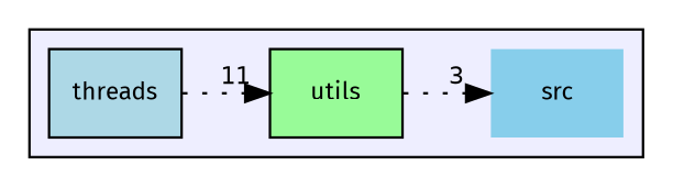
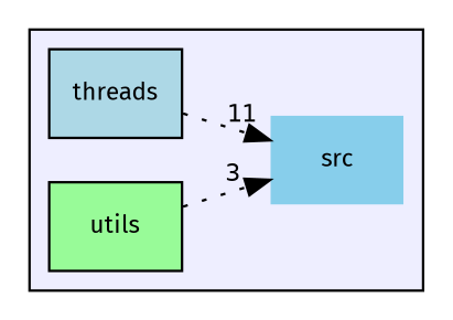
  digraph {
    compound=true
    fontname="Fira Sans"
    rankdir=LR
    node [fontname="Fira Sans" fontsize=10 shape=box style=filled]
    edge [fontname="Fira Sans" labeldistance=1.5 labelfontname=Helvetica labelfontsize=10 style=dotted]
    n1 [fillcolor=skyblue label=src shape=plaintext]
    n2 [fillcolor=lightblue label=threads]
    n3 [fillcolor=palegreen label=utils]
    subgraph cluster_1 {
      bgcolor="#eeeeff"
      pencolor=black
      n1
      n2
      n3
    }
-   n2 -> n3 [headlabel=11]
+   n2 -> n1 [headlabel=11]
    n3 -> n1 [headlabel=3]
  }
